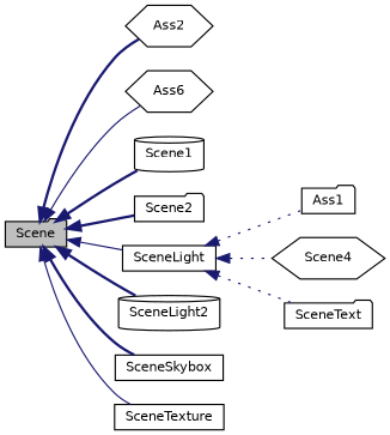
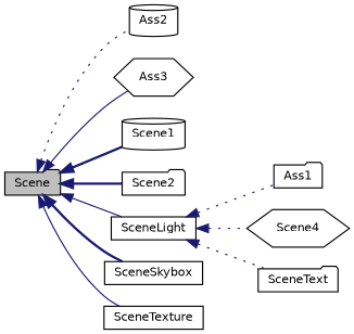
  digraph {
    rankdir=LR
    node [color=black fontname=Helvetica fontsize=10 shape=folder]
    edge [color=midnightblue dir=back fontname=Helvetica fontsize=10 labelfontname=Helvetica labelfontsize=10 style=dotted]
    n1 [fillcolor=grey75 fontcolor=black height=0.2 label=Scene style=filled width=0.4]
-   n2 [height=0.2 label=Ass2 shape=hexagon width=0.4]
-   n3 [height=0.2 label=Ass6 shape=hexagon width=0.4]
+   n2 [height=0.2 label=Ass2 shape=cylinder width=0.4]
+   n3 [height=0.2 label=Ass3 shape=hexagon width=0.4]
    n4 [height=0.2 label=Scene1 shape=cylinder width=0.4]
    n5 [height=0.2 label=Scene2 width=0.4]
    n6 [height=0.2 label=SceneLight shape=box width=0.4]
-   n7 [height=0.2 label=SceneLight2 shape=cylinder width=0.4]
    n8 [height=0.2 label=SceneSkybox shape=box width=0.4]
    n9 [height=0.2 label=SceneTexture shape=box width=0.4]
    n10 [height=0.2 label=Ass1 width=0.4]
    n11 [height=0.2 label=Scene4 shape=hexagon width=0.4]
    n12 [height=0.2 label=SceneText width=0.4]
-   n1 -> n2 [style=bold]
+   n1 -> n2
    n1 -> n3 [style=solid]
    n1 -> n4 [style=bold]
    n1 -> n5 [style=bold]
    n1 -> n6 [style=solid]
-   n1 -> n7 [style=bold]
    n1 -> n8 [style=bold]
    n1 -> n9 [style=solid]
    n6 -> n10
    n6 -> n11
    n6 -> n12
  }
